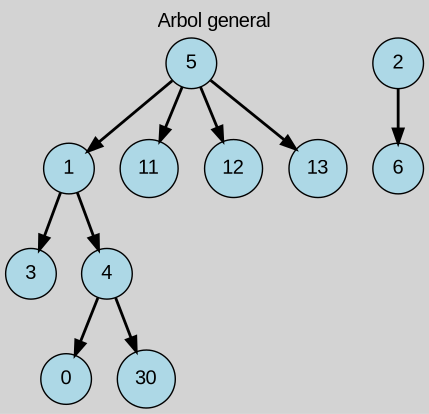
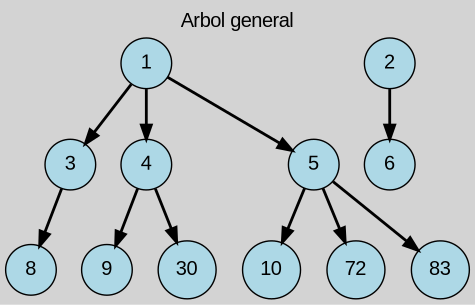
  digraph {
    bgcolor=lightgrey
    fontname="Liberation Sans"
    label="Arbol general"
    labeljust=c
    labelloc=t
    rankdir=TB
    node [fillcolor=lightblue fontname="Liberation Sans" shape=circle style=filled]
    edge [color=black fontname="Liberation Sans" penwidth=2]
    1
    3
    4
    5
    2
    6
-   9 [label=0]
+   8
+   9
    n9 [label=30]
-   11
-   12
-   13
+   11 [label=10]
+   12 [label=72]
+   13 [label=83]
    1 -> 3
    1 -> 4
-   5 -> 1
+   1 -> 5
+   3 -> 8
    4 -> 9
    4 -> n9
    5 -> 11
    5 -> 12
    5 -> 13
    2 -> 6
  }
